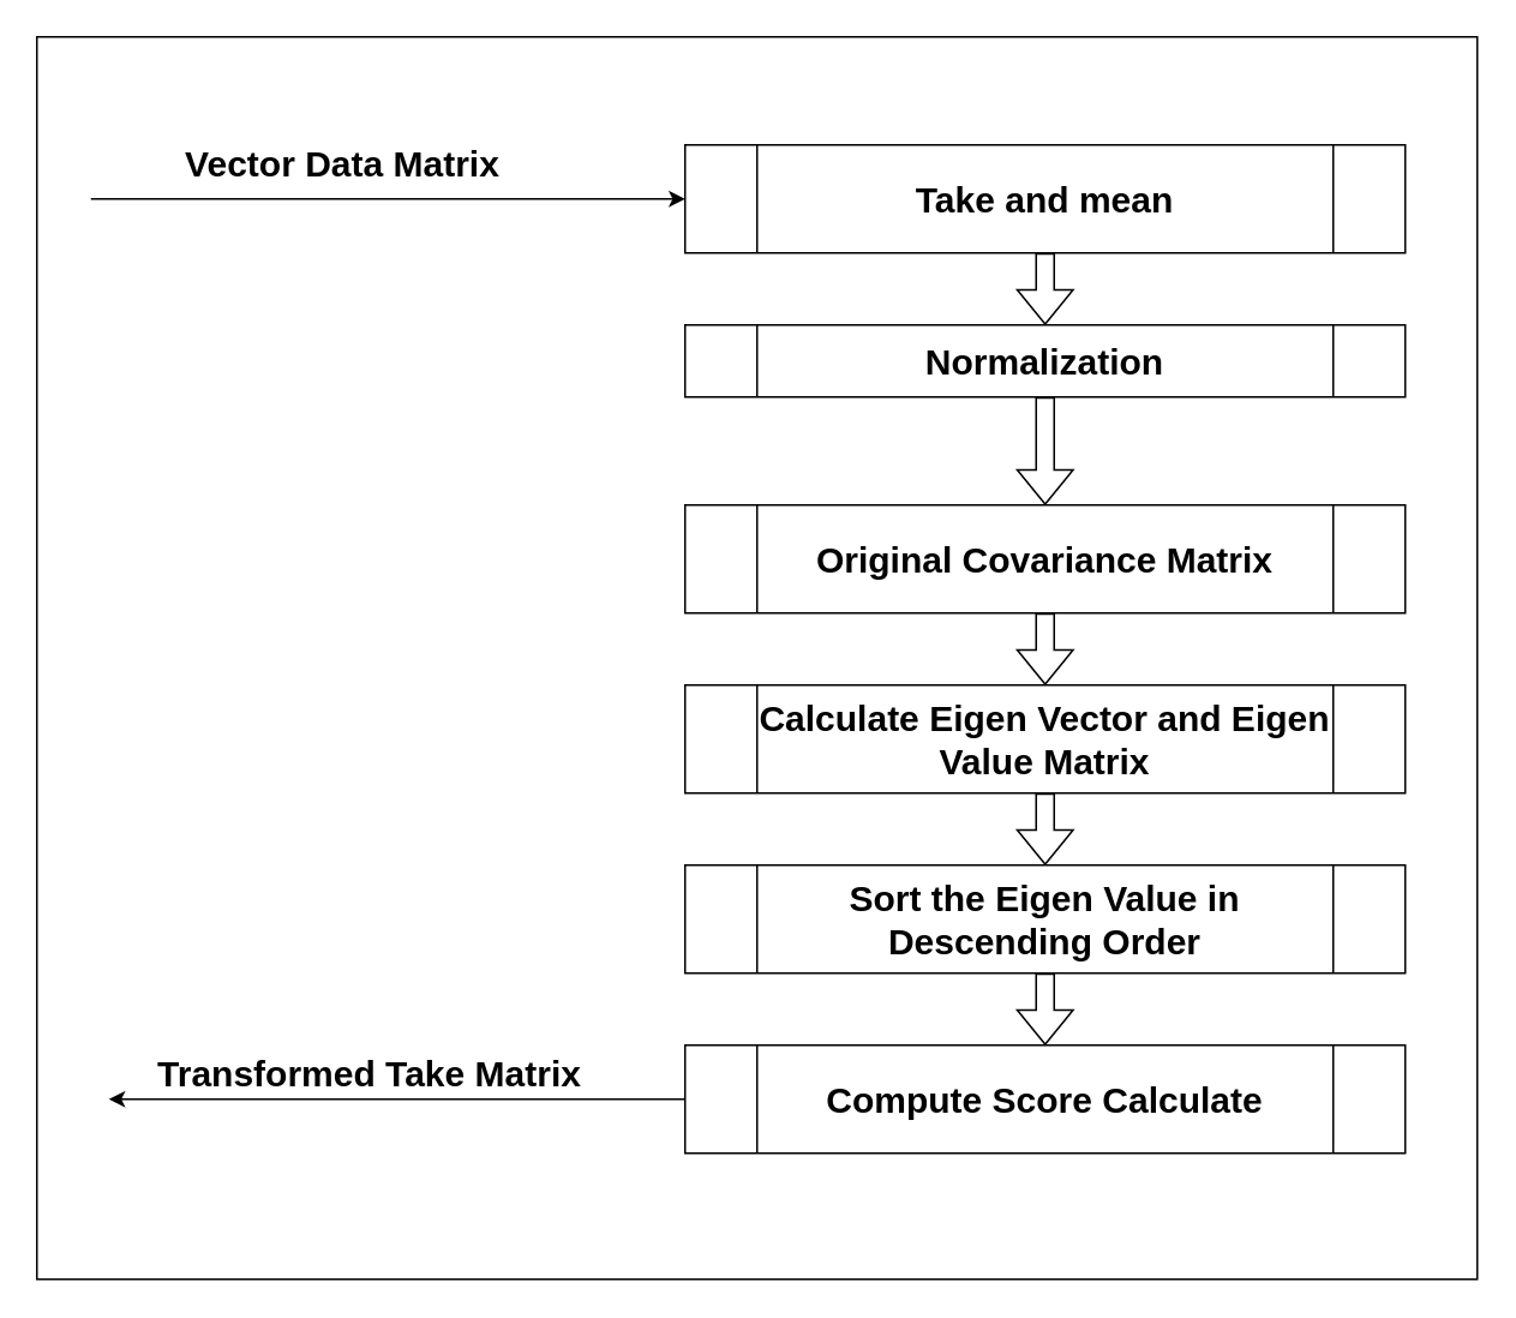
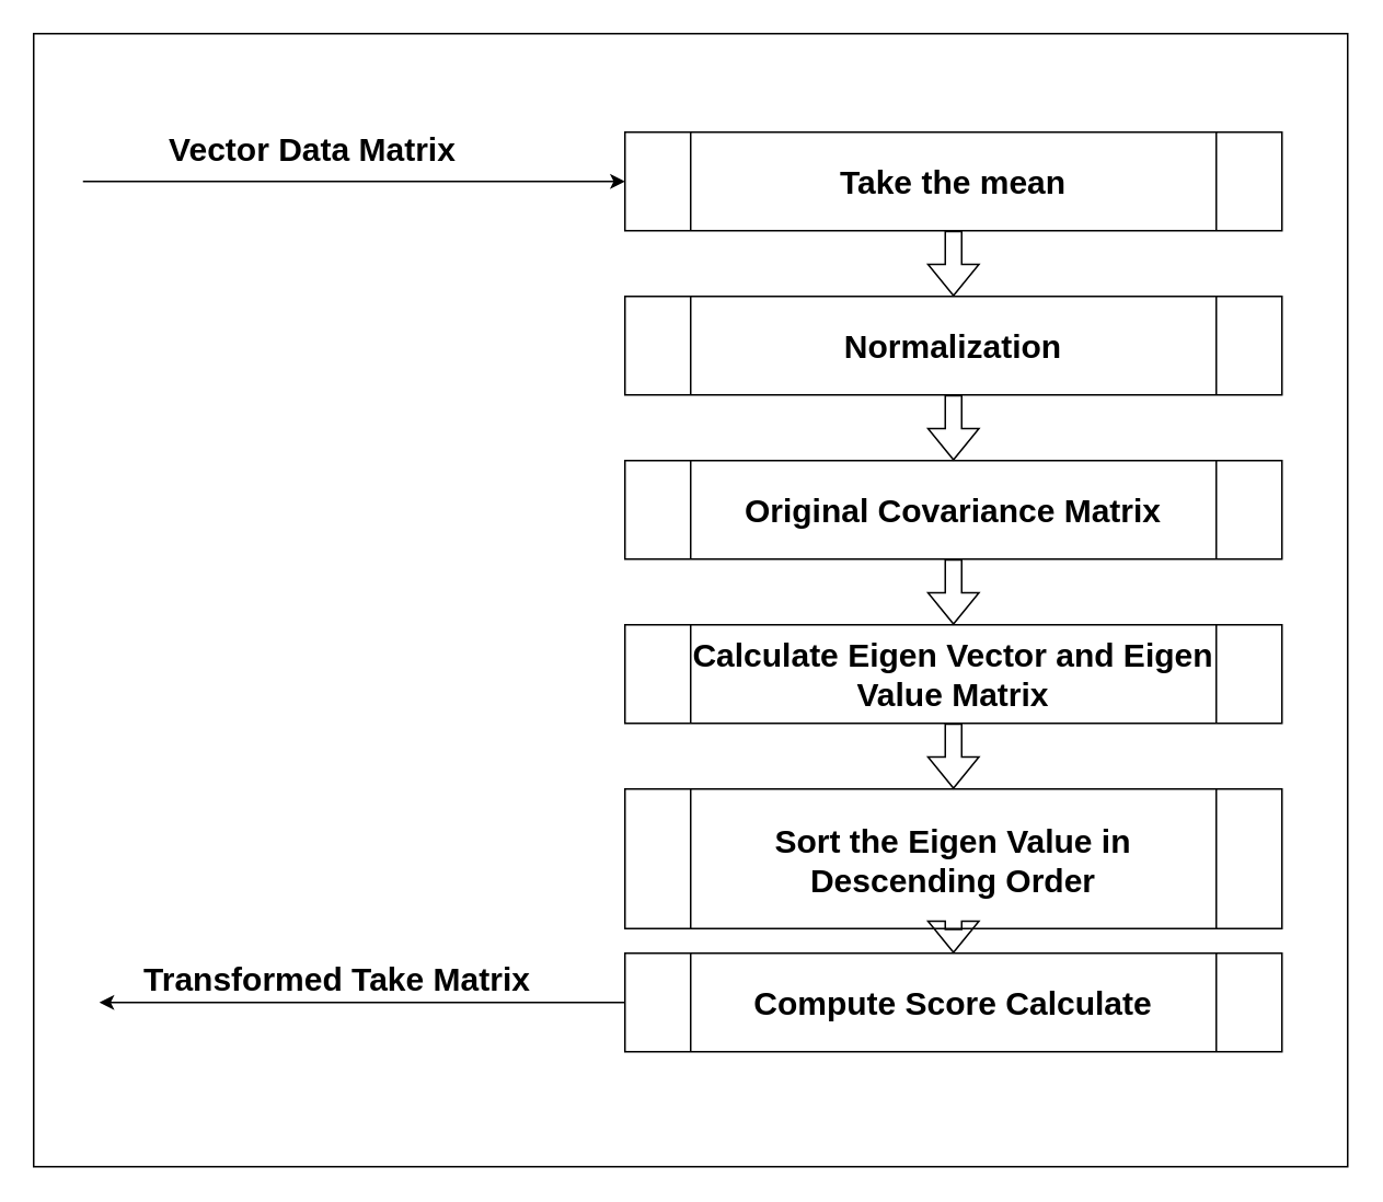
  <mxCell id="0" />
  <mxCell id="1" parent="0" />
  <mxCell id="2" value="" style="rounded=0;whiteSpace=wrap;html=1;strokeColor=#000000;" parent="1" vertex="1"><mxGeometry y="20" width="800" height="690" as="geometry" x="20" /></mxCell>
- <mxCell id="3" value="&lt;font style=&quot;font-size: 20px;&quot;&gt;&lt;b&gt;Take and mean&lt;/b&gt;&lt;/font&gt;" style="shape=process;whiteSpace=wrap;html=1;backgroundOutline=1;" parent="1" vertex="1"><mxGeometry x="380" y="80" width="400" height="60" as="geometry" /></mxCell>
- <mxCell id="4" value="&lt;font style=&quot;font-size: 20px;&quot;&gt;&lt;b&gt;Normalization&lt;/b&gt;&lt;/font&gt;" style="shape=process;whiteSpace=wrap;html=1;backgroundOutline=1;" parent="1" vertex="1"><mxGeometry x="380" y="180" width="400" height="40" as="geometry" /></mxCell>
+ <mxCell id="3" value="&lt;font style=&quot;font-size: 20px;&quot;&gt;&lt;b&gt;Take the mean&lt;/b&gt;&lt;/font&gt;" style="shape=process;whiteSpace=wrap;html=1;backgroundOutline=1;" parent="1" vertex="1"><mxGeometry x="380" y="80" width="400" height="60" as="geometry" /></mxCell>
+ <mxCell id="4" value="&lt;font style=&quot;font-size: 20px;&quot;&gt;&lt;b&gt;Normalization&lt;/b&gt;&lt;/font&gt;" style="shape=process;whiteSpace=wrap;html=1;backgroundOutline=1;" parent="1" vertex="1"><mxGeometry x="380" y="180" width="400" height="60" as="geometry" /></mxCell>
  <mxCell id="5" value="&lt;font size=&quot;1&quot; style=&quot;&quot;&gt;&lt;b style=&quot;font-size: 20px;&quot;&gt;Original Covariance Matrix&lt;/b&gt;&lt;/font&gt;" style="shape=process;whiteSpace=wrap;html=1;backgroundOutline=1;" parent="1" vertex="1"><mxGeometry x="380" y="280" width="400" height="60" as="geometry" /></mxCell>
  <mxCell id="6" value="&lt;font size=&quot;1&quot; style=&quot;&quot;&gt;&lt;b style=&quot;font-size: 20px;&quot;&gt;Calculate Eigen Vector and Eigen Value Matrix&lt;/b&gt;&lt;/font&gt;" style="shape=process;whiteSpace=wrap;html=1;backgroundOutline=1;" parent="1" vertex="1"><mxGeometry x="380" y="380" width="400" height="60" as="geometry" /></mxCell>
- <mxCell id="7" value="&lt;font size=&quot;1&quot; style=&quot;&quot;&gt;&lt;b style=&quot;font-size: 20px;&quot;&gt;Sort the Eigen Value in Descending Order&lt;/b&gt;&lt;/font&gt;" style="shape=process;whiteSpace=wrap;html=1;backgroundOutline=1;" parent="1" vertex="1"><mxGeometry x="380" y="480" width="400" height="60" as="geometry" /></mxCell>
+ <mxCell id="7" value="&lt;font size=&quot;1&quot; style=&quot;&quot;&gt;&lt;b style=&quot;font-size: 20px;&quot;&gt;Sort the Eigen Value in Descending Order&lt;/b&gt;&lt;/font&gt;" style="shape=process;whiteSpace=wrap;html=1;backgroundOutline=1;" parent="1" vertex="1"><mxGeometry x="380" y="480" width="400" height="85" as="geometry" /></mxCell>
  <mxCell id="8" value="&lt;font size=&quot;1&quot; style=&quot;&quot;&gt;&lt;b style=&quot;font-size: 20px;&quot;&gt;Compute Score Calculate&lt;/b&gt;&lt;/font&gt;" style="shape=process;whiteSpace=wrap;html=1;backgroundOutline=1;" parent="1" vertex="1"><mxGeometry x="380" y="580" width="400" height="60" as="geometry" /></mxCell>
  <mxCell id="9" value="" style="shape=flexArrow;endArrow=classic;html=1;rounded=0;exitX=0.5;exitY=1;exitDx=0;exitDy=0;entryX=0.5;entryY=0;entryDx=0;entryDy=0;" parent="1" source="6" target="7" edge="1"><mxGeometry width="50" height="50" relative="1" as="geometry"><mxPoint x="520" y="450" as="sourcePoint" /><mxPoint x="560" y="410" as="targetPoint" /></mxGeometry></mxCell>
  <mxCell id="10" value="" style="shape=flexArrow;endArrow=classic;html=1;rounded=0;exitX=0.5;exitY=1;exitDx=0;exitDy=0;entryX=0.5;entryY=0;entryDx=0;entryDy=0;" parent="1" source="5" target="6" edge="1"><mxGeometry width="50" height="50" relative="1" as="geometry"><mxPoint x="470" y="410" as="sourcePoint" /><mxPoint x="520" y="360" as="targetPoint" /></mxGeometry></mxCell>
  <mxCell id="11" value="" style="shape=flexArrow;endArrow=classic;html=1;rounded=0;exitX=0.5;exitY=1;exitDx=0;exitDy=0;entryX=0.5;entryY=0;entryDx=0;entryDy=0;" parent="1" source="4" target="5" edge="1"><mxGeometry width="50" height="50" relative="1" as="geometry"><mxPoint x="460" y="360" as="sourcePoint" /><mxPoint x="510" y="310" as="targetPoint" /></mxGeometry></mxCell>
  <mxCell id="12" value="" style="shape=flexArrow;endArrow=classic;html=1;rounded=0;exitX=0.5;exitY=1;exitDx=0;exitDy=0;entryX=0.5;entryY=0;entryDx=0;entryDy=0;" parent="1" source="7" target="8" edge="1"><mxGeometry width="50" height="50" relative="1" as="geometry"><mxPoint x="460" y="610" as="sourcePoint" /><mxPoint x="510" y="560" as="targetPoint" /></mxGeometry></mxCell>
  <mxCell id="13" value="" style="shape=flexArrow;endArrow=classic;html=1;rounded=0;exitX=0.5;exitY=1;exitDx=0;exitDy=0;" parent="1" source="3" target="4" edge="1"><mxGeometry width="50" height="50" relative="1" as="geometry"><mxPoint x="420" y="300" as="sourcePoint" /><mxPoint x="470" y="250" as="targetPoint" /></mxGeometry></mxCell>
  <mxCell id="14" value="" style="endArrow=classic;html=1;rounded=0;" parent="1" edge="1"><mxGeometry width="50" height="50" relative="1" as="geometry"><mxPoint x="50" y="110" as="sourcePoint" /><mxPoint x="380" y="110" as="targetPoint" /></mxGeometry></mxCell>
  <mxCell id="15" value="&lt;font size=&quot;1&quot; style=&quot;&quot;&gt;&lt;b style=&quot;font-size: 20px;&quot;&gt;Vector Data Matrix&lt;/b&gt;&lt;/font&gt;" style="text;html=1;align=center;verticalAlign=middle;whiteSpace=wrap;rounded=0;" parent="1" vertex="1"><mxGeometry x="70" y="80" width="240" height="20" as="geometry" /></mxCell>
  <mxCell id="16" value="" style="endArrow=classic;html=1;rounded=0;exitX=0;exitY=0.5;exitDx=0;exitDy=0;" parent="1" source="8" edge="1"><mxGeometry width="50" height="50" relative="1" as="geometry"><mxPoint x="380" y="420" as="sourcePoint" /><mxPoint x="60" y="610" as="targetPoint" /></mxGeometry></mxCell>
  <mxCell id="17" value="&lt;font size=&quot;1&quot; style=&quot;&quot;&gt;&lt;b style=&quot;font-size: 20px;&quot;&gt;Transformed Take Matrix&lt;/b&gt;&lt;/font&gt;" style="text;html=1;align=center;verticalAlign=middle;whiteSpace=wrap;rounded=0;" parent="1" vertex="1"><mxGeometry x="80" y="580" width="250" height="30" as="geometry" /></mxCell>
